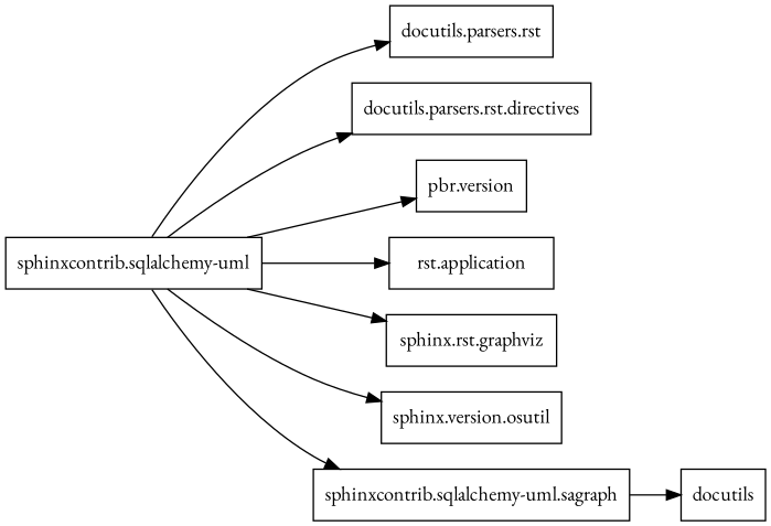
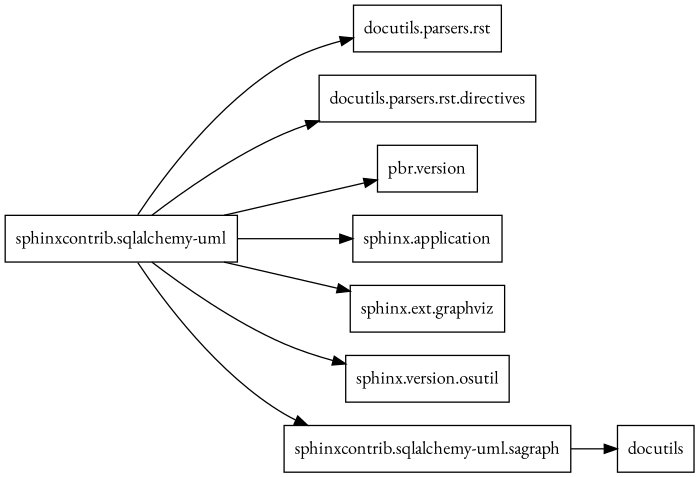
  digraph {
    fontname="EB Garamond"
    rankdir=LR
    node [fontname="EB Garamond" shape=box]
    edge [fontname="EB Garamond"]
    "sphinxcontrib.sqlalchemy-uml"
    "docutils.parsers.rst"
    "docutils.parsers.rst.directives"
    "pbr.version"
-   "sphinx.application" [label="rst.application"]
-   "sphinx.ext.graphviz" [label="sphinx.rst.graphviz"]
+   "sphinx.application"
+   "sphinx.ext.graphviz"
    n7 [label="sphinx.version.osutil"]
    "sphinxcontrib.sqlalchemy-uml.sagraph"
    n9 [label=docutils]
    "sphinxcontrib.sqlalchemy-uml" -> "docutils.parsers.rst"
    "sphinxcontrib.sqlalchemy-uml" -> "docutils.parsers.rst.directives"
    "sphinxcontrib.sqlalchemy-uml" -> "pbr.version"
    "sphinxcontrib.sqlalchemy-uml" -> "sphinx.application"
    "sphinxcontrib.sqlalchemy-uml" -> "sphinx.ext.graphviz"
    "sphinxcontrib.sqlalchemy-uml" -> n7
    "sphinxcontrib.sqlalchemy-uml" -> "sphinxcontrib.sqlalchemy-uml.sagraph"
    "sphinxcontrib.sqlalchemy-uml.sagraph" -> n9
  }
